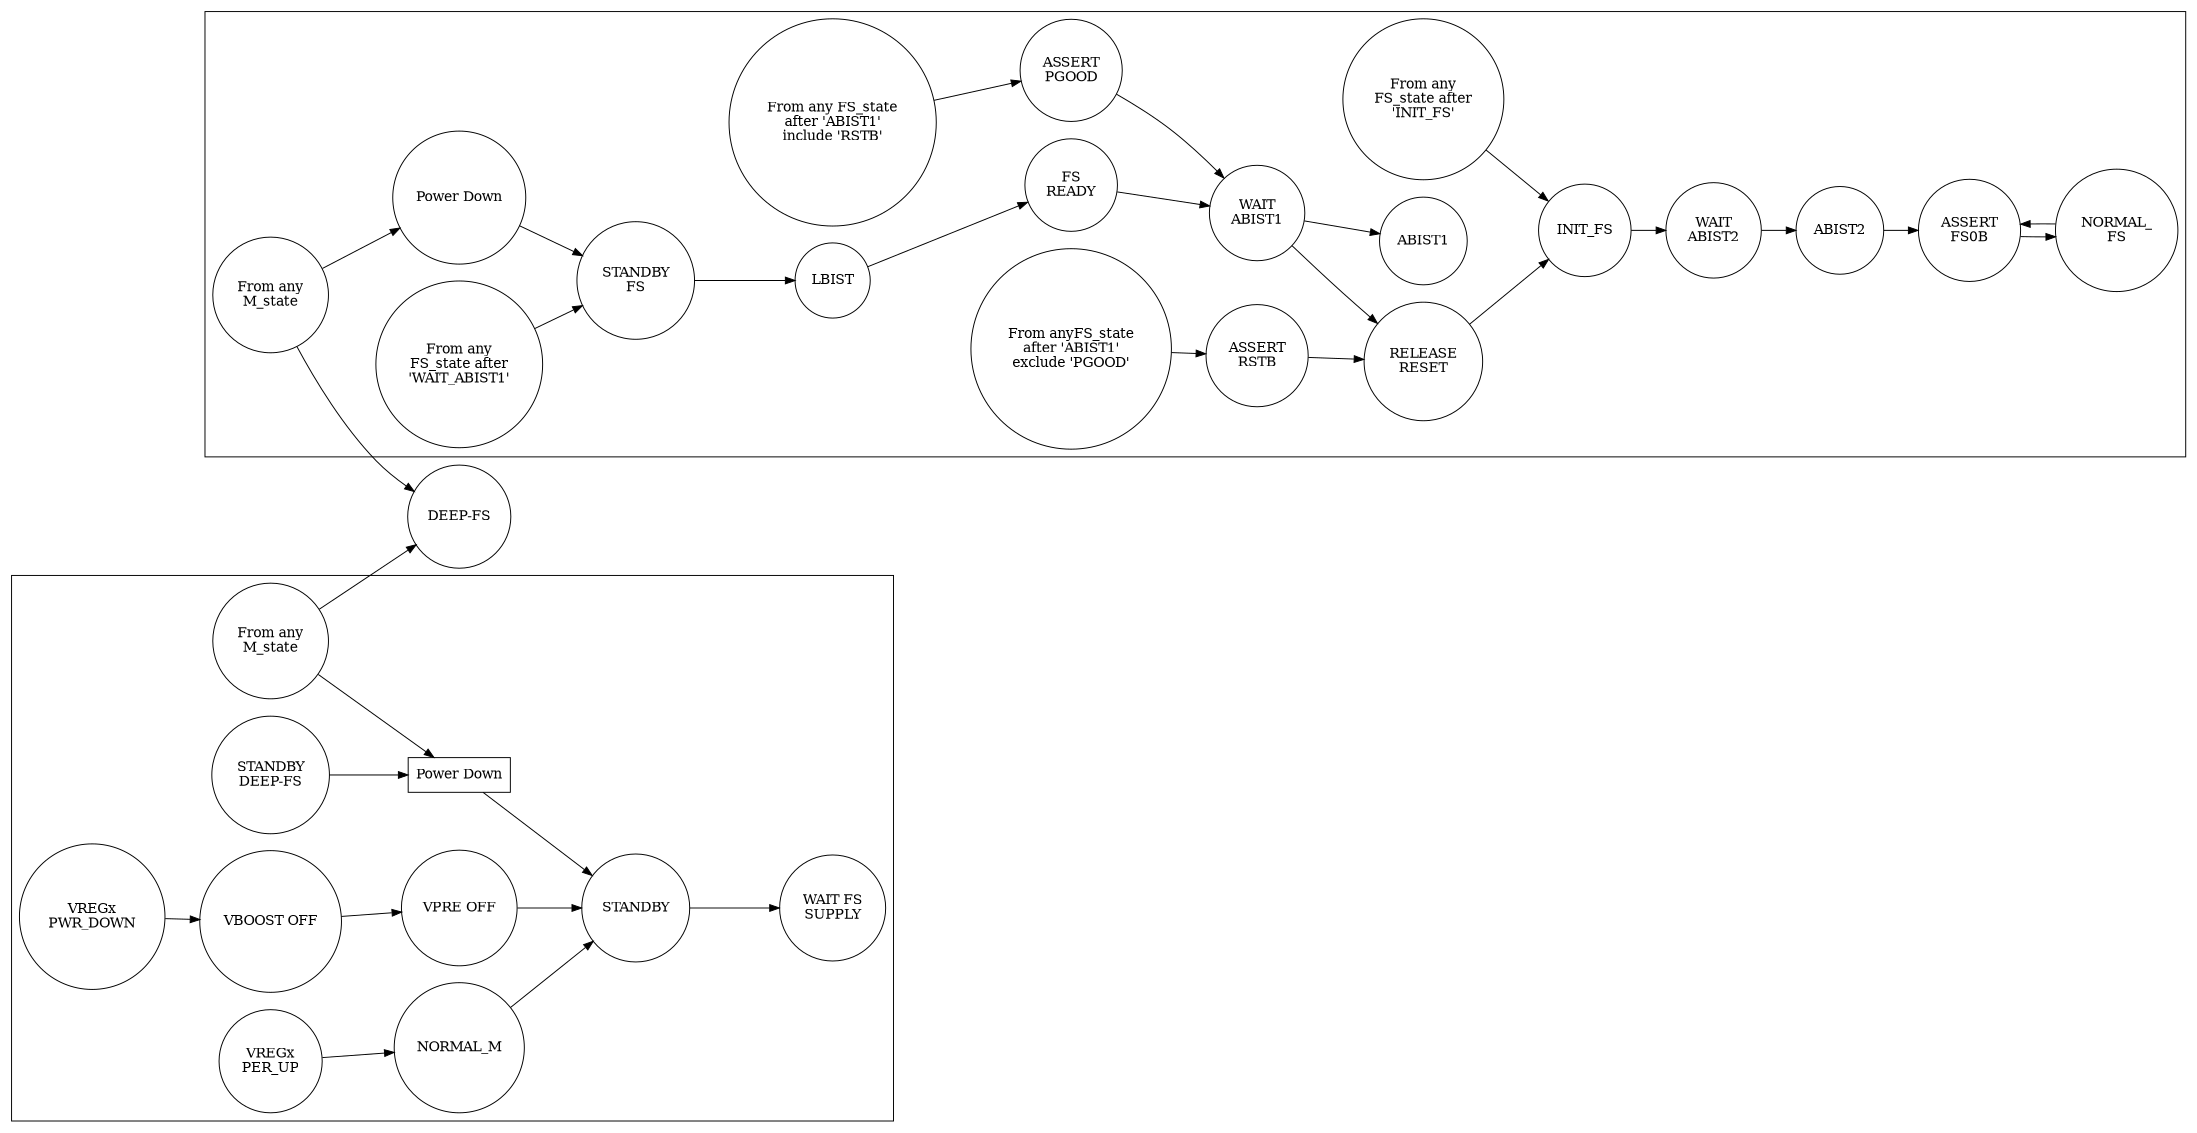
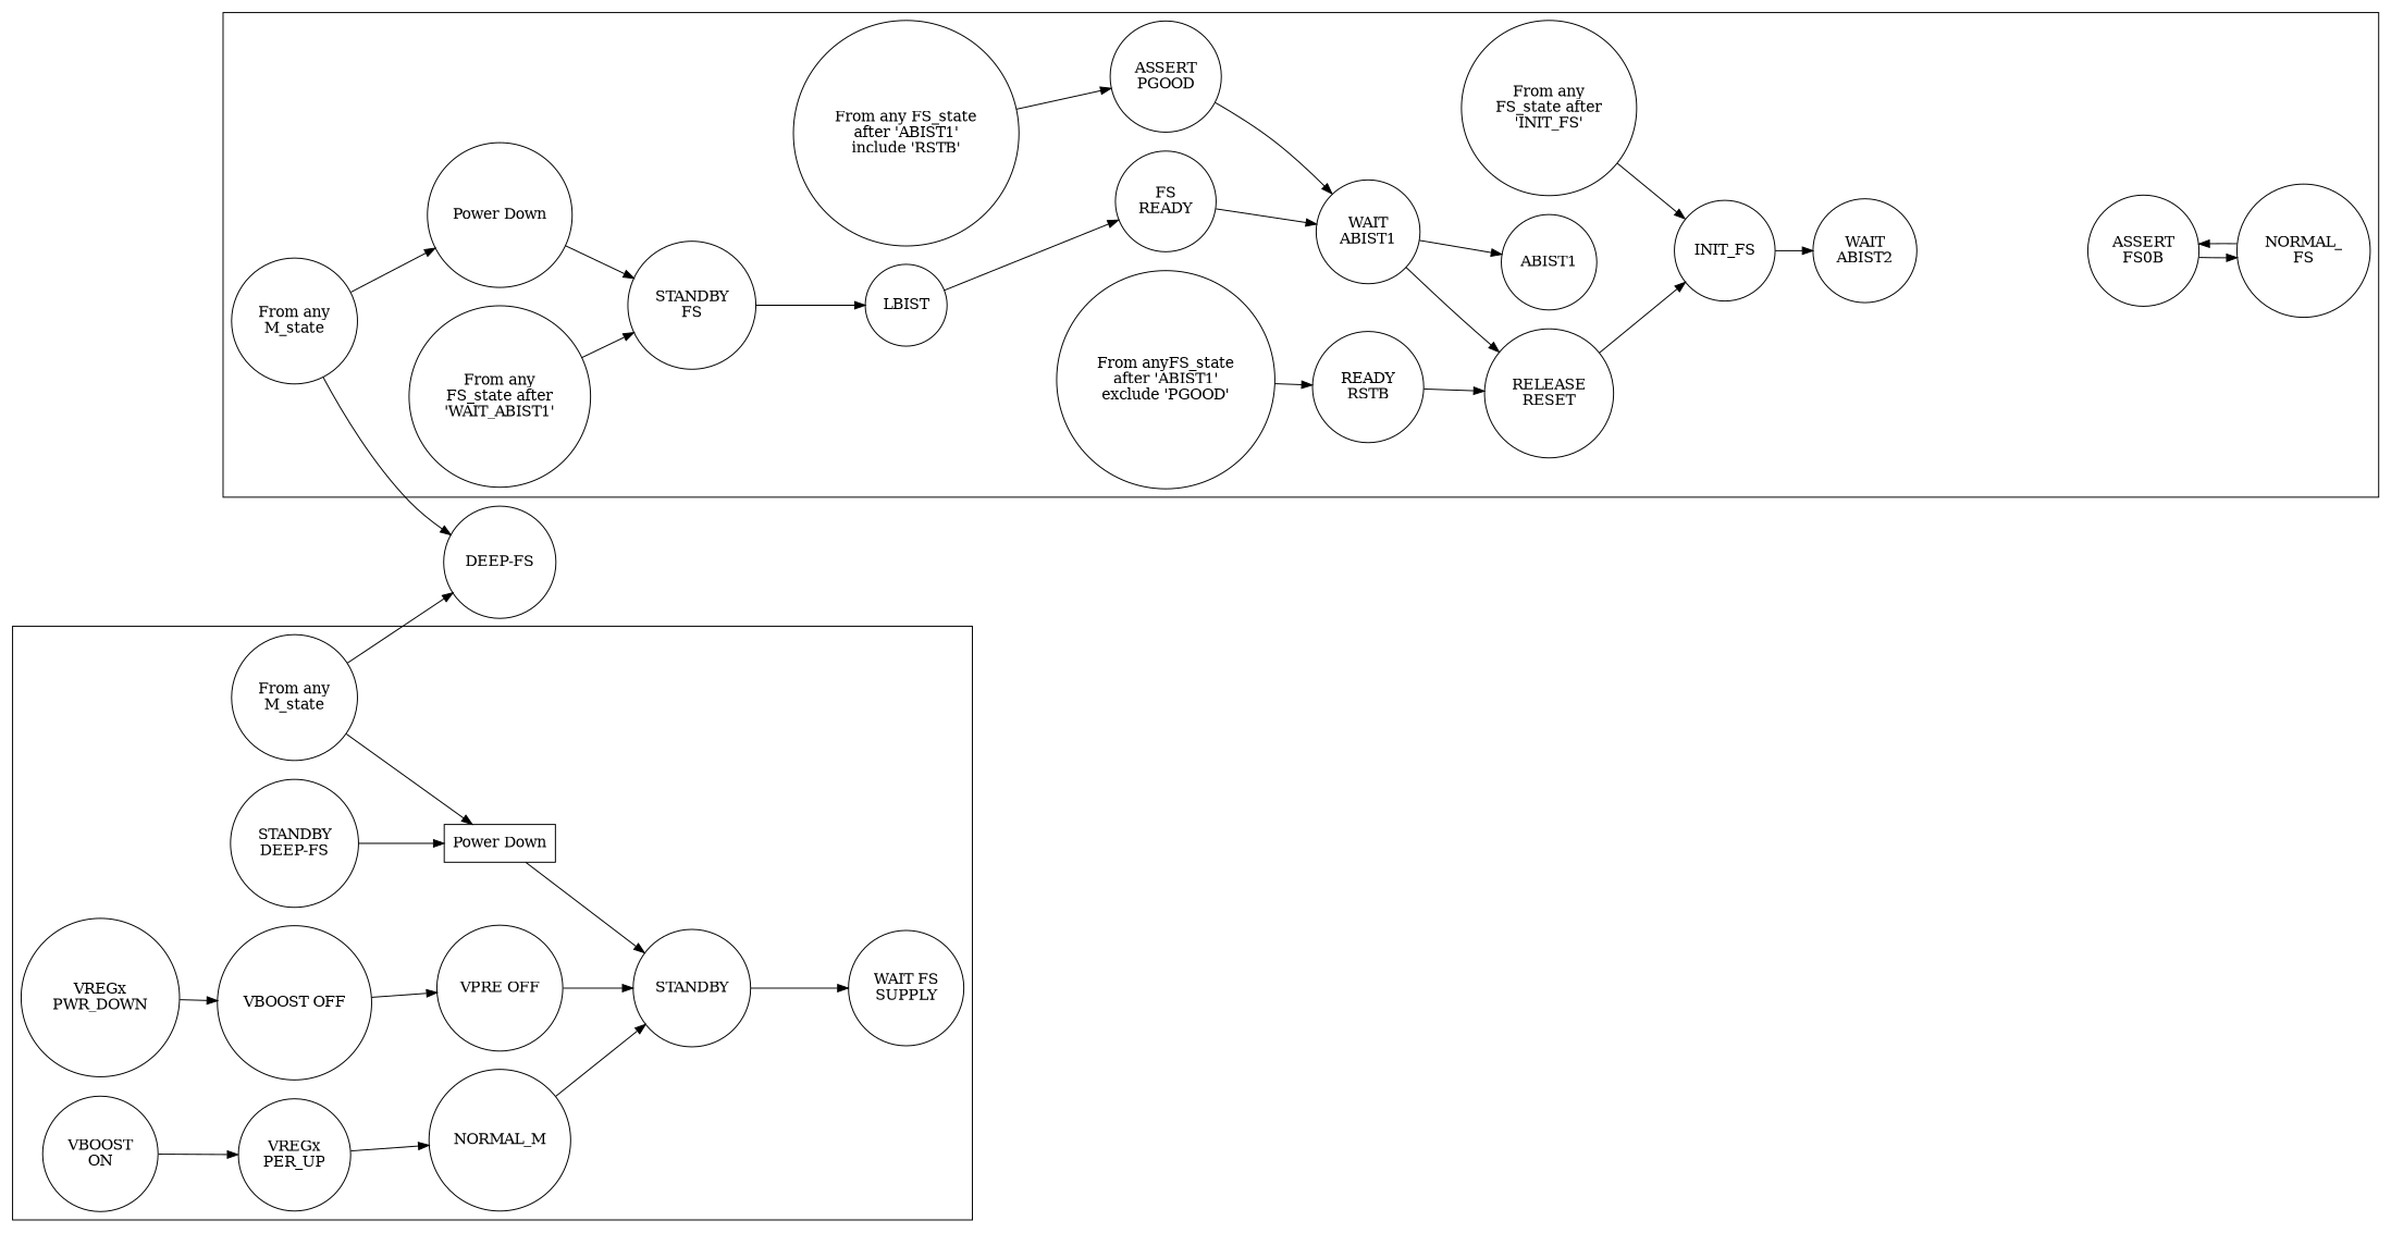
  digraph {
    rankdir=LR
    node [shape=circle]
    n1 [label="VPRE OFF"]
    n2 [label="VBOOST OFF"]
    n3 [label="VREGx\nPWR_DOWN"]
    n4 [label="From any\nM_state"]
    n5 [label="Power Down" shape=box]
    n6 [label=STANDBY]
    n7 [label="WAIT FS\nSUPPLY"]
+   n8 [label="VBOOST\nON"]
    n9 [label="VREGx\nPER_UP"]
    n10 [label=NORMAL_M]
    n11 [label="STANDBY\nDEEP-FS"]
    n12 [label="From any\nFS_state after\n'INIT_FS'"]
    n13 [label="ASSERT\nPGOOD"]
    n14 [label="From any FS_state\nafter 'ABIST1'\ninclude 'RSTB'"]
    n15 [label="From any\nM_state"]
    n16 [label="Power Down"]
    n17 [label="STANDBY\nFS"]
    n18 [label=LBIST]
    n19 [label="FS\nREADY"]
    n20 [label="WAIT\nABIST1"]
    n21 [label=ABIST1]
    n22 [label="RELEASE\nRESET"]
    n23 [label=INIT_FS]
    n24 [label="WAIT\nABIST2"]
-   n25 [label=ABIST2]
    n26 [label="ASSERT\nFS0B"]
    n27 [label="NORMAL_\nFS"]
    n28 [label="From any\nFS_state after\n'WAIT_ABIST1'"]
-   n29 [label="ASSERT\nRSTB"]
+   n29 [label="READY\nRSTB"]
    n30 [label="From anyFS_state\nafter 'ABIST1'\nexclude 'PGOOD'"]
    n31 [label="DEEP-FS"]
    subgraph cluster_1 {
      n1
      n2
      n3
      n4
      n5
      n6
      n7
+     n8
      n9
      n10
      n11
    }
    subgraph cluster_2 {
      n12
      n13
      n14
      n15
      n16
      n17
      n18
      n19
      n20
      n21
      n22
      n23
      n24
-     n25
      n26
      n27
      n28
      n29
      n30
    }
    n1 -> n6
    n2 -> n1
    n3 -> n2
    n4 -> n5
    n4 -> n31
    n5 -> n6
    n6 -> n7
+   n8 -> n9
    n9 -> n10
    n10 -> n6
    n11 -> n5
    n12 -> n23
    n13 -> n20
    n14 -> n13
    n15 -> n16
    n15 -> n31
    n16 -> n17
    n17 -> n18
    n18 -> n19
    n19 -> n20
    n20 -> n21
    n20 -> n22
    n22 -> n23
    n23 -> n24
-   n24 -> n25
-   n25 -> n26
    n26 -> n27
    n27 -> n26
    n28 -> n17
    n29 -> n22
    n30 -> n29
  }
